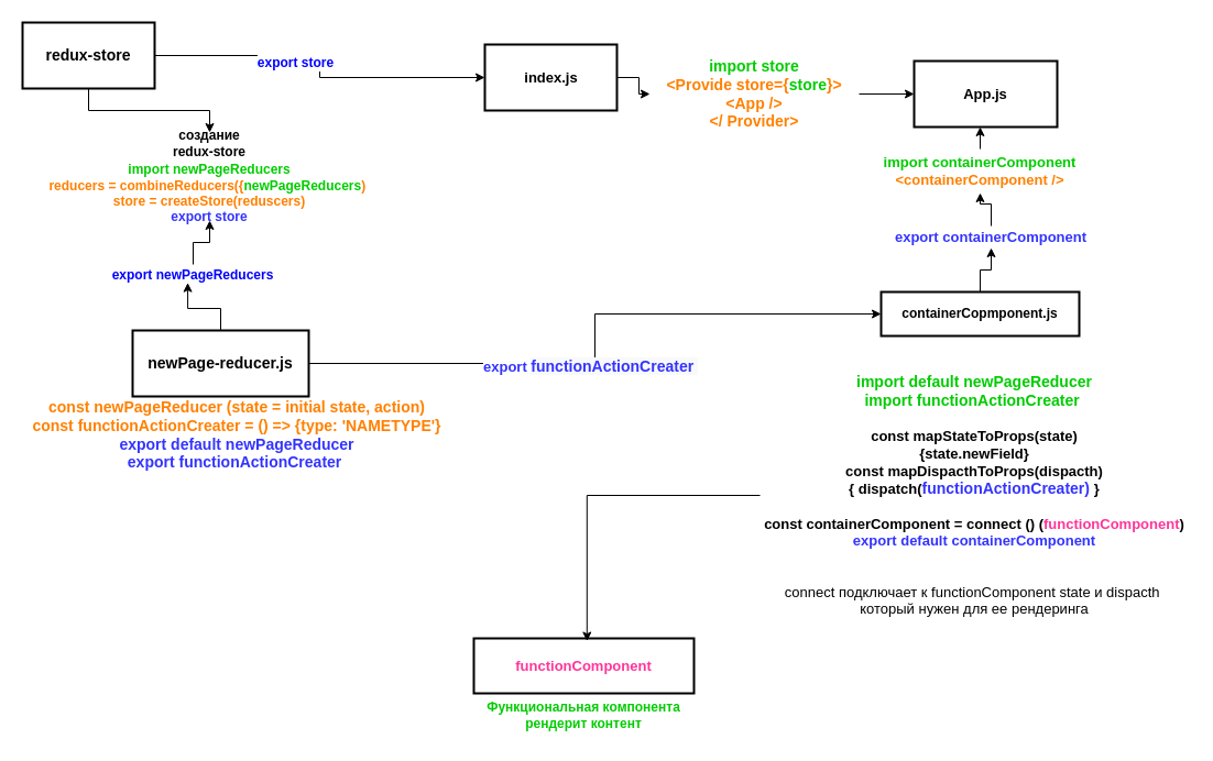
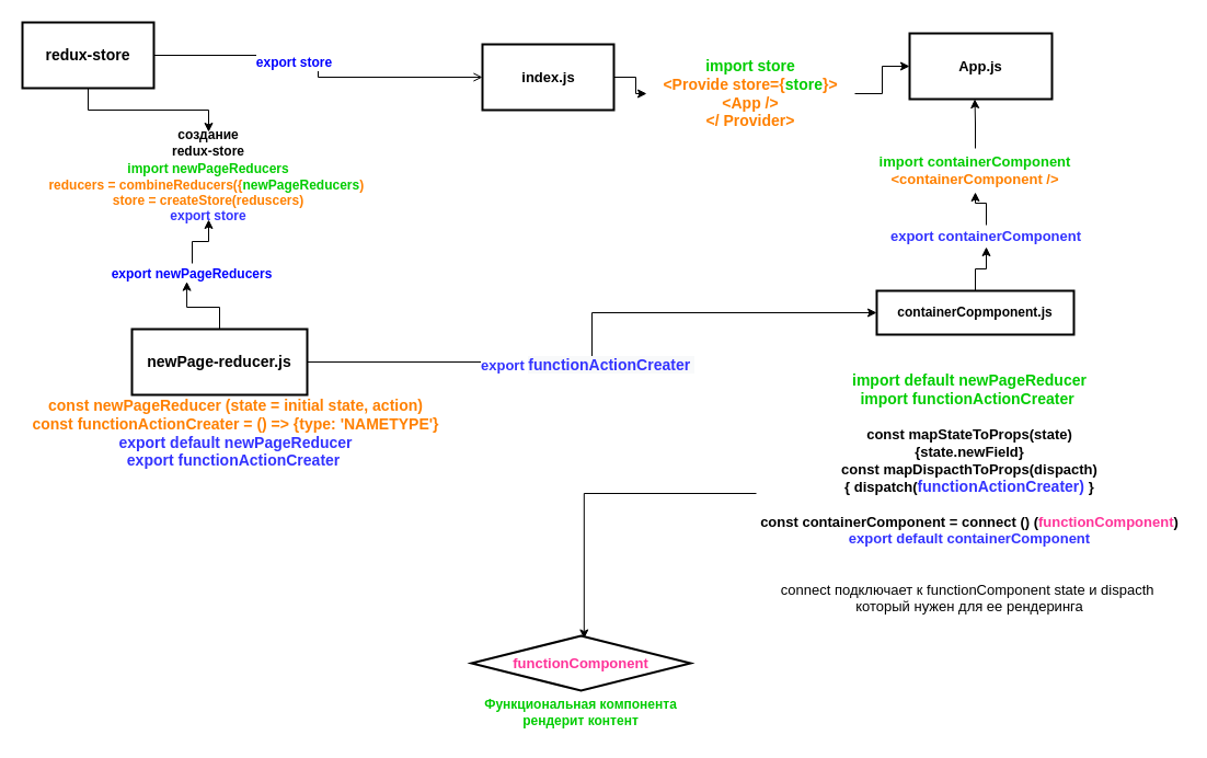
  <mxCell id="0" />
  <mxCell id="1" parent="0" />
  <mxCell id="2" style="edgeStyle=orthogonalEdgeStyle;rounded=0;orthogonalLoop=1;jettySize=auto;html=1;fontSize=12;" edge="1" parent="1" source="5" target="6"><mxGeometry relative="1" as="geometry" /></mxCell>
- <mxCell id="3" style="edgeStyle=orthogonalEdgeStyle;rounded=0;orthogonalLoop=1;jettySize=auto;html=1;fontSize=12;fontColor=#0000FF;" edge="1" parent="1" source="5" target="8"><mxGeometry relative="1" as="geometry" /></mxCell>
+ <mxCell id="3" style="edgeStyle=orthogonalEdgeStyle;rounded=0;orthogonalLoop=1;jettySize=auto;html=1;fontSize=12;fontColor=#0000FF;endArrow=open;" edge="1" parent="1" source="5" target="8"><mxGeometry relative="1" as="geometry" /></mxCell>
  <mxCell id="4" value="export store" style="edgeLabel;html=1;align=center;verticalAlign=middle;resizable=0;points=[];fontSize=12;fontColor=#0000FF;fontStyle=1" vertex="1" connectable="0" parent="3"><mxGeometry x="-0.206" y="-6" relative="1" as="geometry"><mxPoint as="offset" /></mxGeometry></mxCell>
  <mxCell id="5" value="redux-store" style="rounded=0;whiteSpace=wrap;html=1;strokeWidth=2;fontSize=14;fontStyle=1" vertex="1" parent="1"><mxGeometry x="20" y="20" width="120" height="60" as="geometry" /></mxCell>
  <mxCell id="6" value="создание &lt;br style=&quot;font-size: 12px&quot;&gt;redux-store&lt;br&gt;&lt;font color=&quot;#00cc00&quot; style=&quot;font-size: 12px&quot;&gt;&lt;b&gt;&lt;font style=&quot;font-size: 12px&quot;&gt;import&amp;nbsp;&lt;/font&gt;&lt;/b&gt;&lt;b&gt;&lt;font style=&quot;font-size: 12px&quot;&gt;newPageReducers&lt;/font&gt;&lt;/b&gt;&lt;/font&gt;&lt;b&gt;&lt;font style=&quot;font-size: 14px&quot;&gt;&lt;br&gt;&lt;/font&gt;&lt;/b&gt;&lt;font color=&quot;#ff8000&quot;&gt;reducers = combineReducers({&lt;/font&gt;&lt;b style=&quot;color: rgb(0 , 204 , 0)&quot;&gt;newPageReducers&lt;/b&gt;&lt;font color=&quot;#ff8000&quot;&gt;)&amp;nbsp;&lt;/font&gt;&lt;br style=&quot;font-size: 12px&quot;&gt;&lt;font color=&quot;#ff8000&quot;&gt;store = createStore(reduscers)&lt;/font&gt;&lt;br&gt;&lt;font color=&quot;#3333ff&quot;&gt;export store&lt;/font&gt;" style="text;html=1;strokeColor=none;fillColor=none;align=center;verticalAlign=middle;whiteSpace=wrap;rounded=0;strokeWidth=2;fontSize=12;fontStyle=1" vertex="1" parent="1"><mxGeometry x="30" y="120" width="320" height="80" as="geometry" /></mxCell>
  <mxCell id="7" style="edgeStyle=orthogonalEdgeStyle;rounded=0;orthogonalLoop=1;jettySize=auto;html=1;fontSize=12;" edge="1" parent="1" source="8" target="10"><mxGeometry relative="1" as="geometry" /></mxCell>
  <mxCell id="8" value="&lt;span style=&quot;font-size: 13px&quot;&gt;&lt;b&gt;index.js&lt;/b&gt;&lt;/span&gt;" style="rounded=0;html=1;strokeWidth=2;fontSize=12;" vertex="1" parent="1"><mxGeometry x="440" y="40" width="120" height="60" as="geometry" /></mxCell>
  <mxCell id="9" value="" style="edgeStyle=orthogonalEdgeStyle;rounded=0;orthogonalLoop=1;jettySize=auto;html=1;fontSize=12;" edge="1" parent="1" source="10" target="21"><mxGeometry relative="1" as="geometry" /></mxCell>
  <mxCell id="10" value="&lt;b&gt;&lt;font style=&quot;font-size: 14px&quot;&gt;&lt;font color=&quot;#00cc00&quot;&gt;import store&lt;/font&gt;&lt;br&gt;&lt;font color=&quot;#ff8000&quot;&gt;&amp;lt;Provide store={&lt;/font&gt;&lt;font color=&quot;#00cc00&quot;&gt;store&lt;/font&gt;&lt;font color=&quot;#ff8000&quot;&gt;}&amp;gt;&lt;br&gt;&amp;lt;App /&amp;gt;&lt;br&gt;&amp;lt;/ Provider&amp;gt;&lt;/font&gt;&lt;br&gt;&lt;/font&gt;&lt;/b&gt;" style="text;html=1;strokeColor=none;fillColor=none;align=center;verticalAlign=middle;whiteSpace=wrap;rounded=0;fontSize=12;" vertex="1" parent="1"><mxGeometry x="590" y="50" width="190" height="70" as="geometry" /></mxCell>
  <mxCell id="11" style="edgeStyle=orthogonalEdgeStyle;rounded=0;orthogonalLoop=1;jettySize=auto;html=1;fontSize=13;" edge="1" parent="1" source="14" target="17"><mxGeometry relative="1" as="geometry" /></mxCell>
  <mxCell id="12" value="&lt;font color=&quot;#3333ff&quot;&gt;export&amp;nbsp;&lt;/font&gt;&lt;b style=&quot;color: rgb(51 , 51 , 255) ; font-size: 14px ; background-color: rgb(248 , 249 , 250)&quot;&gt;functionActionCreater&amp;nbsp;&lt;/b&gt;" style="edgeLabel;html=1;align=center;verticalAlign=middle;resizable=0;points=[];fontSize=13;fontStyle=1" vertex="1" connectable="0" parent="11"><mxGeometry x="-0.097" y="-2" relative="1" as="geometry"><mxPoint as="offset" /></mxGeometry></mxCell>
  <mxCell id="13" style="edgeStyle=orthogonalEdgeStyle;rounded=0;orthogonalLoop=1;jettySize=auto;html=1;entryX=0.471;entryY=0.833;entryDx=0;entryDy=0;entryPerimeter=0;fontSize=12;" edge="1" parent="1" source="14" target="27"><mxGeometry relative="1" as="geometry" /></mxCell>
  <mxCell id="14" value="&lt;b&gt;&lt;font style=&quot;font-size: 14px&quot;&gt;newPage-reducer.js&lt;/font&gt;&lt;/b&gt;" style="rounded=0;whiteSpace=wrap;html=1;strokeWidth=2;fontSize=12;" vertex="1" parent="1"><mxGeometry x="120" y="300" width="160" height="60" as="geometry" /></mxCell>
  <mxCell id="15" value="&lt;b style=&quot;font-size: 14px&quot;&gt;&lt;font color=&quot;#ff8000&quot;&gt;const newPageReducer (state = initial state, action)&lt;br&gt;const functionActionCreater = () =&amp;gt; {type: 'NAMETYPE'}&lt;/font&gt;&lt;br&gt;&lt;/b&gt;&lt;font style=&quot;font-size: 14px&quot; color=&quot;#3333ff&quot;&gt;&lt;b&gt;export default newPageReducer&lt;/b&gt;&lt;b&gt;&lt;br&gt;export functionActionCreater&amp;nbsp;&lt;/b&gt;&lt;/font&gt;" style="text;html=1;strokeColor=none;fillColor=none;align=center;verticalAlign=middle;whiteSpace=wrap;rounded=0;fontSize=12;" vertex="1" parent="1"><mxGeometry x="20" y="360" width="390" height="70" as="geometry" /></mxCell>
  <mxCell id="16" value="" style="edgeStyle=orthogonalEdgeStyle;rounded=0;orthogonalLoop=1;jettySize=auto;html=1;fontSize=13;" edge="1" parent="1" source="17" target="25"><mxGeometry relative="1" as="geometry" /></mxCell>
  <mxCell id="17" value="containerCopmponent.js" style="rounded=0;whiteSpace=wrap;html=1;strokeWidth=2;fontSize=12;fontStyle=1" vertex="1" parent="1"><mxGeometry x="800" y="265" width="180" height="40" as="geometry" /></mxCell>
- <mxCell id="18" value="&lt;font color=&quot;#ff3399&quot; size=&quot;1&quot;&gt;&lt;b style=&quot;font-size: 13px&quot;&gt;functionComponent&lt;/b&gt;&lt;/font&gt;" style="rounded=0;whiteSpace=wrap;html=1;strokeWidth=2;fontSize=12;" vertex="1" parent="1"><mxGeometry x="430" y="580" width="200" height="50" as="geometry" /></mxCell>
+ <mxCell id="18" value="&lt;font color=&quot;#ff3399&quot; size=&quot;1&quot;&gt;&lt;b style=&quot;font-size: 13px&quot;&gt;functionComponent&lt;/b&gt;&lt;/font&gt;" style="rhombus;whiteSpace=wrap;html=1;strokeWidth=2;fontSize=12;" vertex="1" parent="1"><mxGeometry x="430" y="580" width="200" height="50" as="geometry" /></mxCell>
  <mxCell id="19" style="edgeStyle=orthogonalEdgeStyle;rounded=0;orthogonalLoop=1;jettySize=auto;html=1;entryX=0.514;entryY=0.05;entryDx=0;entryDy=0;entryPerimeter=0;fontSize=12;fontColor=#0000FF;" edge="1" parent="1" source="20" target="18"><mxGeometry relative="1" as="geometry" /></mxCell>
  <mxCell id="20" value="&lt;font style=&quot;font-size: 13px&quot;&gt;&lt;b style=&quot;color: rgb(0 , 204 , 0) ; font-size: 14px&quot;&gt;import default newPageReducer&lt;/b&gt;&lt;b style=&quot;color: rgb(0 , 204 , 0) ; font-size: 14px&quot;&gt;&lt;br&gt;import functionActionCreater&amp;nbsp;&lt;br&gt;&lt;br&gt;&lt;/b&gt;&lt;b&gt;const mapStateToProps(state)&lt;br&gt;{state.newField}&lt;br&gt;&lt;/b&gt;&lt;b&gt;const mapDispacthToProps(dispacth)&lt;br&gt;{ dispatch(&lt;/b&gt;&lt;b style=&quot;color: rgb(51 , 51 , 255) ; font-size: 14px&quot;&gt;functionActionCreater)&amp;nbsp;&lt;/b&gt;&lt;b&gt;}&lt;br&gt;&lt;/b&gt;&lt;b&gt;&lt;br&gt;const containerComponent = connect () (&lt;font color=&quot;#ff3399&quot;&gt;functionComponent&lt;/font&gt;)&lt;br&gt;&lt;font color=&quot;#3333ff&quot;&gt;export default containerComponent&lt;br&gt;&lt;/font&gt;&lt;br&gt;&lt;br&gt;&lt;/b&gt;connect подключает к functionComponent state и dispacth&amp;nbsp;&lt;br&gt;который нужен для ее рендеринга&lt;b&gt;&lt;br&gt;&lt;/b&gt;&lt;/font&gt;" style="text;html=1;strokeColor=none;fillColor=none;align=center;verticalAlign=middle;whiteSpace=wrap;rounded=0;fontSize=12;" vertex="1" parent="1"><mxGeometry x="690" y="330" width="390" height="240" as="geometry" /></mxCell>
- <mxCell id="21" value="App.js" style="whiteSpace=wrap;html=1;strokeWidth=2;fontSize=13;fontStyle=1" vertex="1" parent="1"><mxGeometry x="830" y="55" width="130" height="60" as="geometry" /></mxCell>
+ <mxCell id="21" value="App.js" style="whiteSpace=wrap;html=1;strokeWidth=2;fontSize=13;fontStyle=1" vertex="1" parent="1"><mxGeometry x="830" y="30" width="130" height="60" as="geometry" /></mxCell>
  <mxCell id="22" style="edgeStyle=orthogonalEdgeStyle;rounded=0;orthogonalLoop=1;jettySize=auto;html=1;entryX=0.458;entryY=1;entryDx=0;entryDy=0;entryPerimeter=0;fontSize=13;" edge="1" parent="1" source="23" target="21"><mxGeometry relative="1" as="geometry" /></mxCell>
  <mxCell id="23" value="&lt;font color=&quot;#00cc00&quot; style=&quot;font-size: 13px;&quot;&gt;import containerComponent&lt;/font&gt;&lt;br style=&quot;font-size: 13px;&quot;&gt;&lt;font color=&quot;#ff8000&quot; style=&quot;font-size: 13px;&quot;&gt;&amp;lt;containerComponent /&amp;gt;&lt;/font&gt;" style="text;html=1;strokeColor=none;fillColor=none;align=center;verticalAlign=middle;whiteSpace=wrap;rounded=0;fontSize=13;fontStyle=1" vertex="1" parent="1"><mxGeometry x="800" y="135" width="180" height="40" as="geometry" /></mxCell>
  <mxCell id="24" value="" style="edgeStyle=orthogonalEdgeStyle;rounded=0;orthogonalLoop=1;jettySize=auto;html=1;fontSize=13;" edge="1" parent="1" source="25" target="23"><mxGeometry relative="1" as="geometry" /></mxCell>
  <mxCell id="25" value="&lt;span style=&quot;font-weight: 700&quot;&gt;&lt;font color=&quot;#3333ff&quot;&gt;export containerComponent&lt;/font&gt;&lt;/span&gt;" style="text;html=1;strokeColor=none;fillColor=none;align=center;verticalAlign=middle;whiteSpace=wrap;rounded=0;fontSize=13;" vertex="1" parent="1"><mxGeometry x="810" y="205" width="180" height="20" as="geometry" /></mxCell>
  <mxCell id="26" value="" style="edgeStyle=orthogonalEdgeStyle;rounded=0;orthogonalLoop=1;jettySize=auto;html=1;fontSize=12;" edge="1" parent="1" source="27" target="6"><mxGeometry relative="1" as="geometry" /></mxCell>
  <mxCell id="27" value="&lt;font color=&quot;#0000ff&quot; style=&quot;font-size: 12px;&quot;&gt;&lt;b style=&quot;font-size: 12px;&quot;&gt;export newPageReducers&lt;/b&gt;&lt;/font&gt;" style="text;html=1;strokeColor=none;fillColor=none;align=center;verticalAlign=middle;whiteSpace=wrap;rounded=0;fontSize=12;" vertex="1" parent="1"><mxGeometry x="90" y="240" width="170" height="20" as="geometry" /></mxCell>
  <mxCell id="28" value="&lt;font color=&quot;#00cc00&quot;&gt;&lt;b&gt;Функциональная компонента &lt;br&gt;рендерит контент&lt;/b&gt;&lt;/font&gt;" style="text;html=1;strokeColor=none;fillColor=none;align=center;verticalAlign=middle;whiteSpace=wrap;rounded=0;fontSize=12;fontColor=#0000FF;" vertex="1" parent="1"><mxGeometry x="430" y="630" width="200" height="40" as="geometry" /></mxCell>
